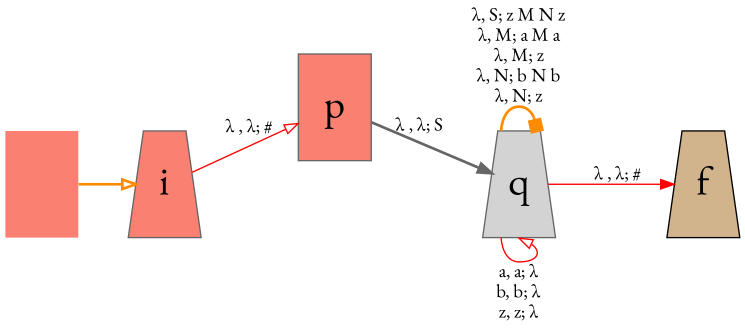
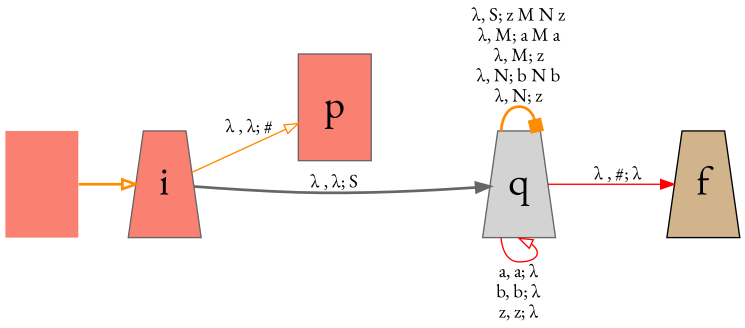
  digraph {
    diredgeconstraints=True
    fontname="EB Garamond"
    rankdir=LR
    node [color=gray40 fillcolor=salmon fontcolor=black fontname="EB Garamond" fontsize=30 shape=trapezium style=filled]
    edge [arrowhead=onormal color=darkorange fontname="EB Garamond" style=bold]
    "" [color=black fontsize=18 height=1.1 shape=none]
    i [height=1.1]
    p [height=1.1 shape=box]
    q [fillcolor=lightgrey height=1.1]
    f [color=black fillcolor=tan height=1.1]
    "" -> i
-   i -> p [color=red label="λ , λ; #" style=solid]
-   p -> q [arrowhead=normal color=gray40 label="λ , λ; S"]
+   i -> p [label="λ , λ; #" style=solid]
+   i -> q [arrowhead=normal color=gray40 label="λ , λ; S"]
    q -> q [arrowhead=box label="λ, S; z M N z\nλ, M; a M a\nλ, M; z\nλ, N; b N b\nλ, N; z\n"]
    q -> q [color=red headport=s label="a, a; λ\nb, b; λ\nz, z; λ\n" style=solid]
-   q -> f [arrowhead=normal color=red label="λ , λ; #" style=solid]
+   q -> f [arrowhead=normal color=red label="λ , #; λ" style=solid]
  }
